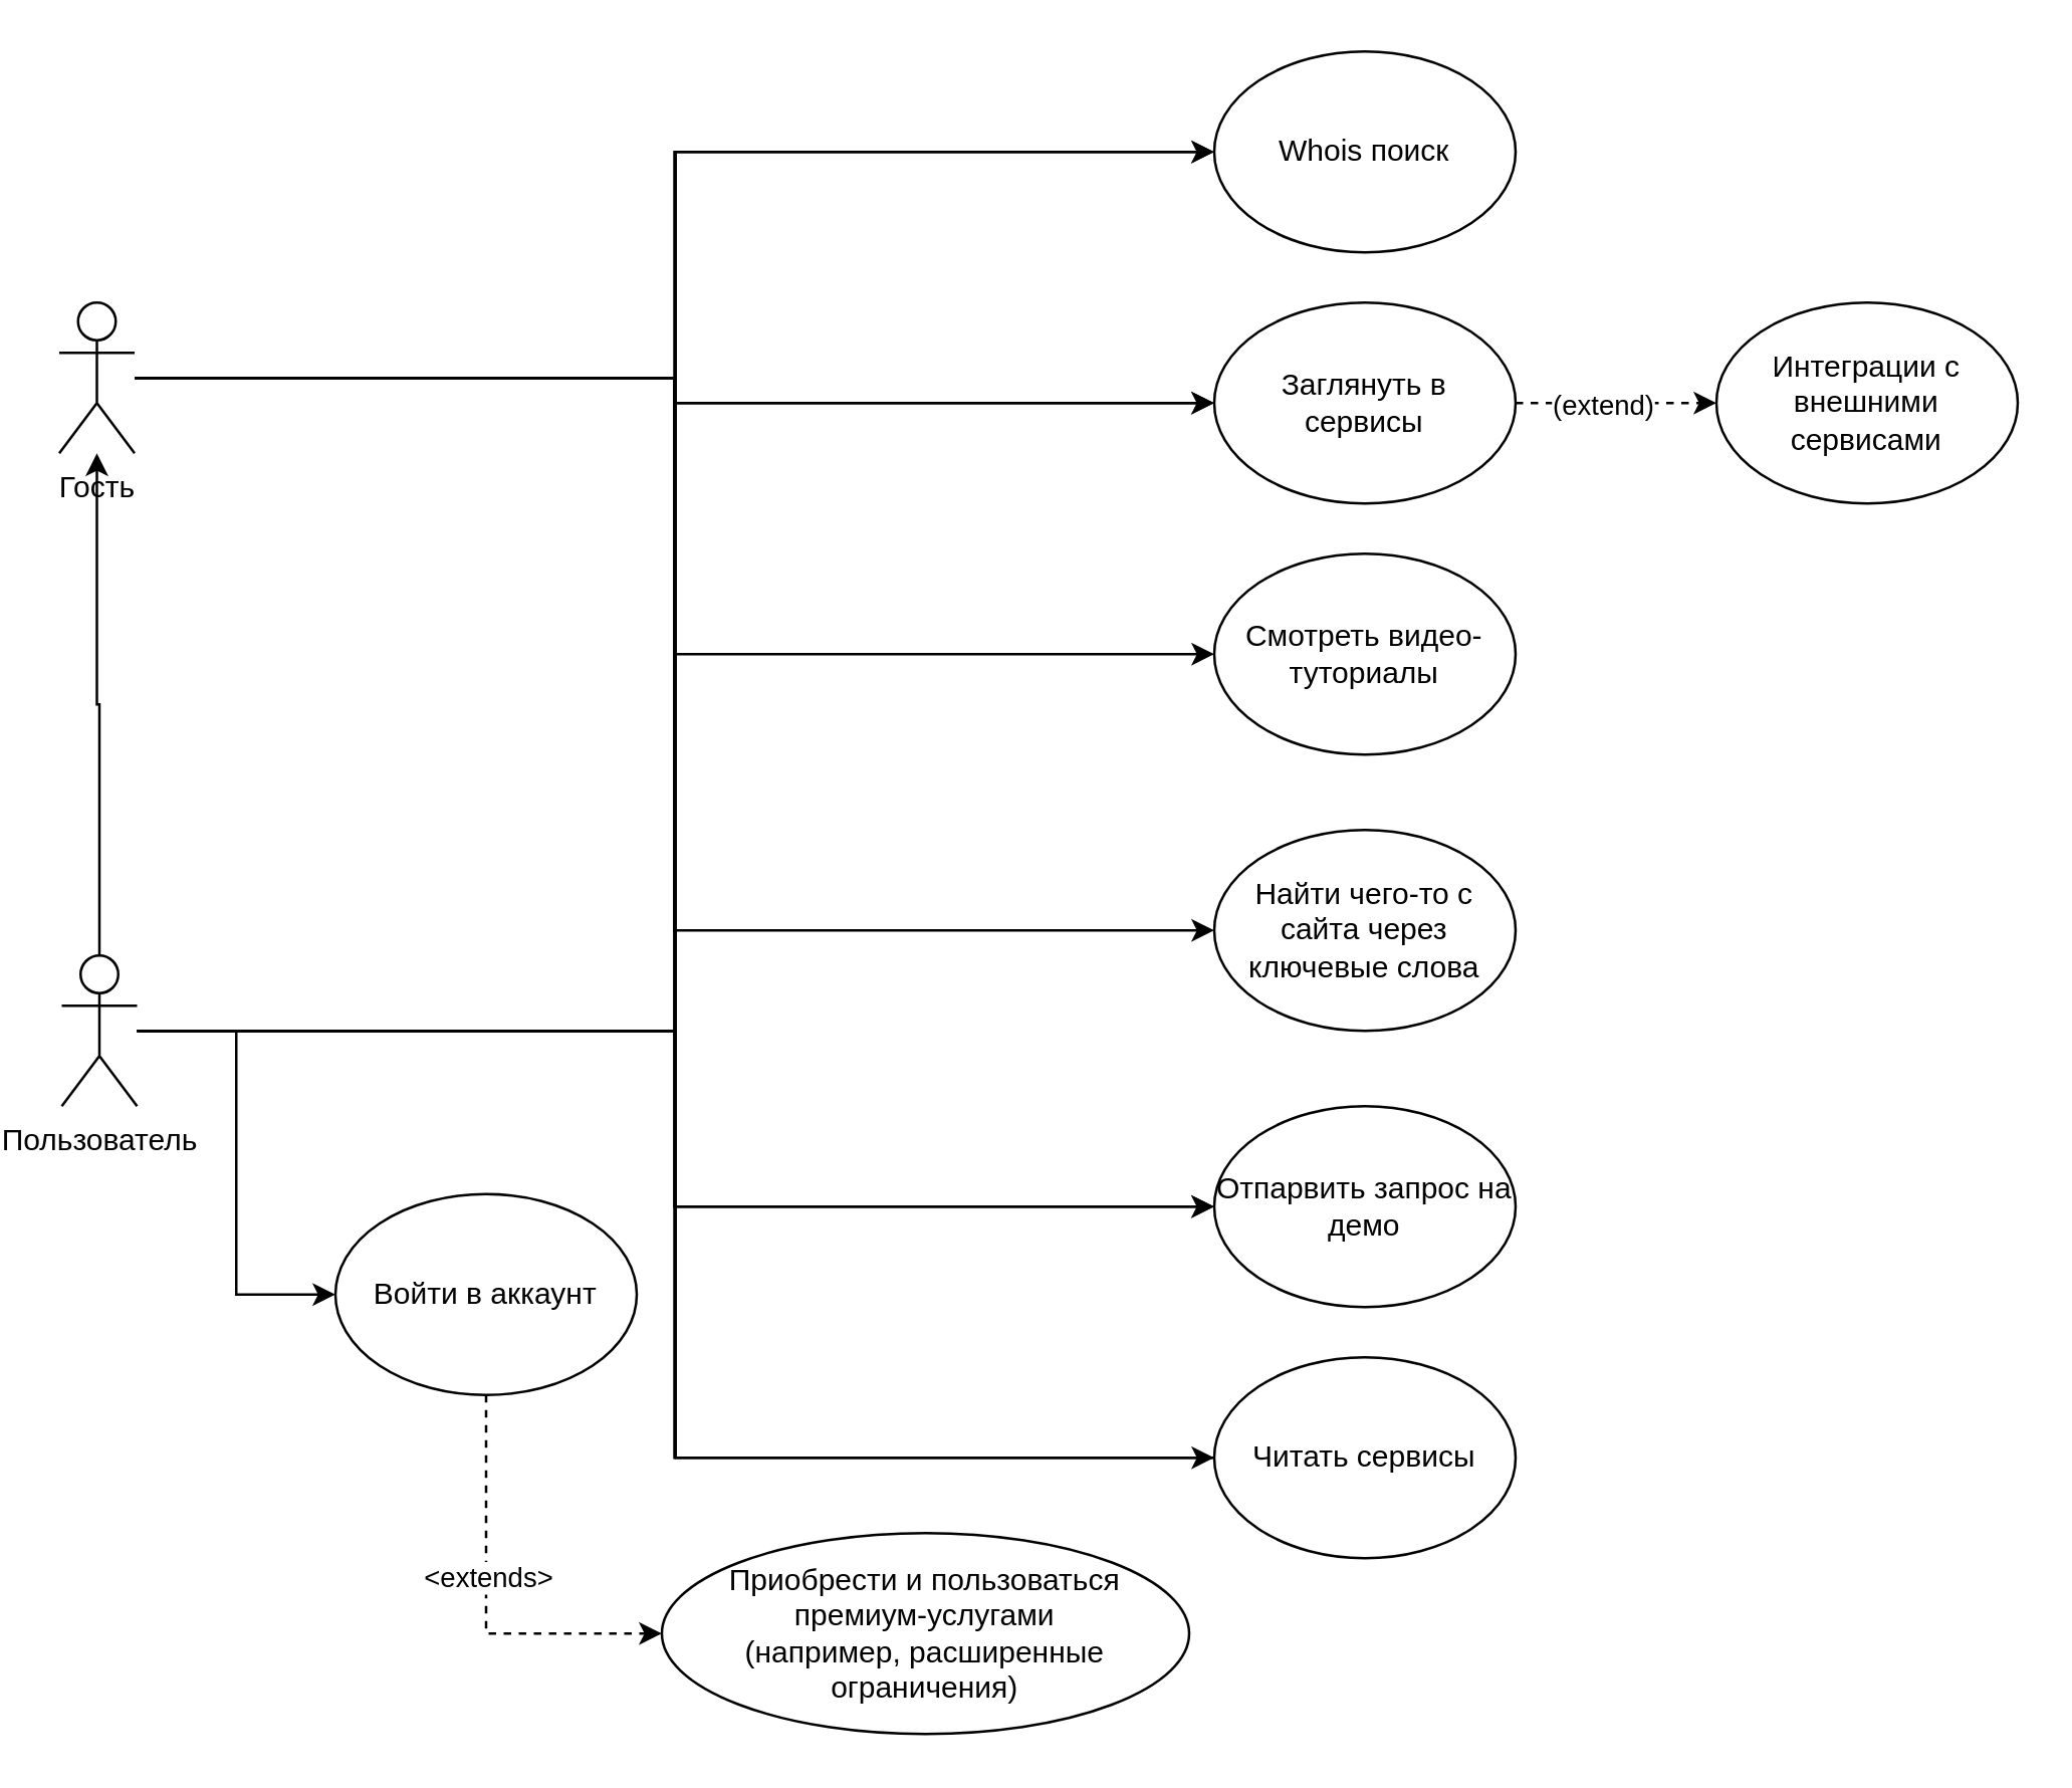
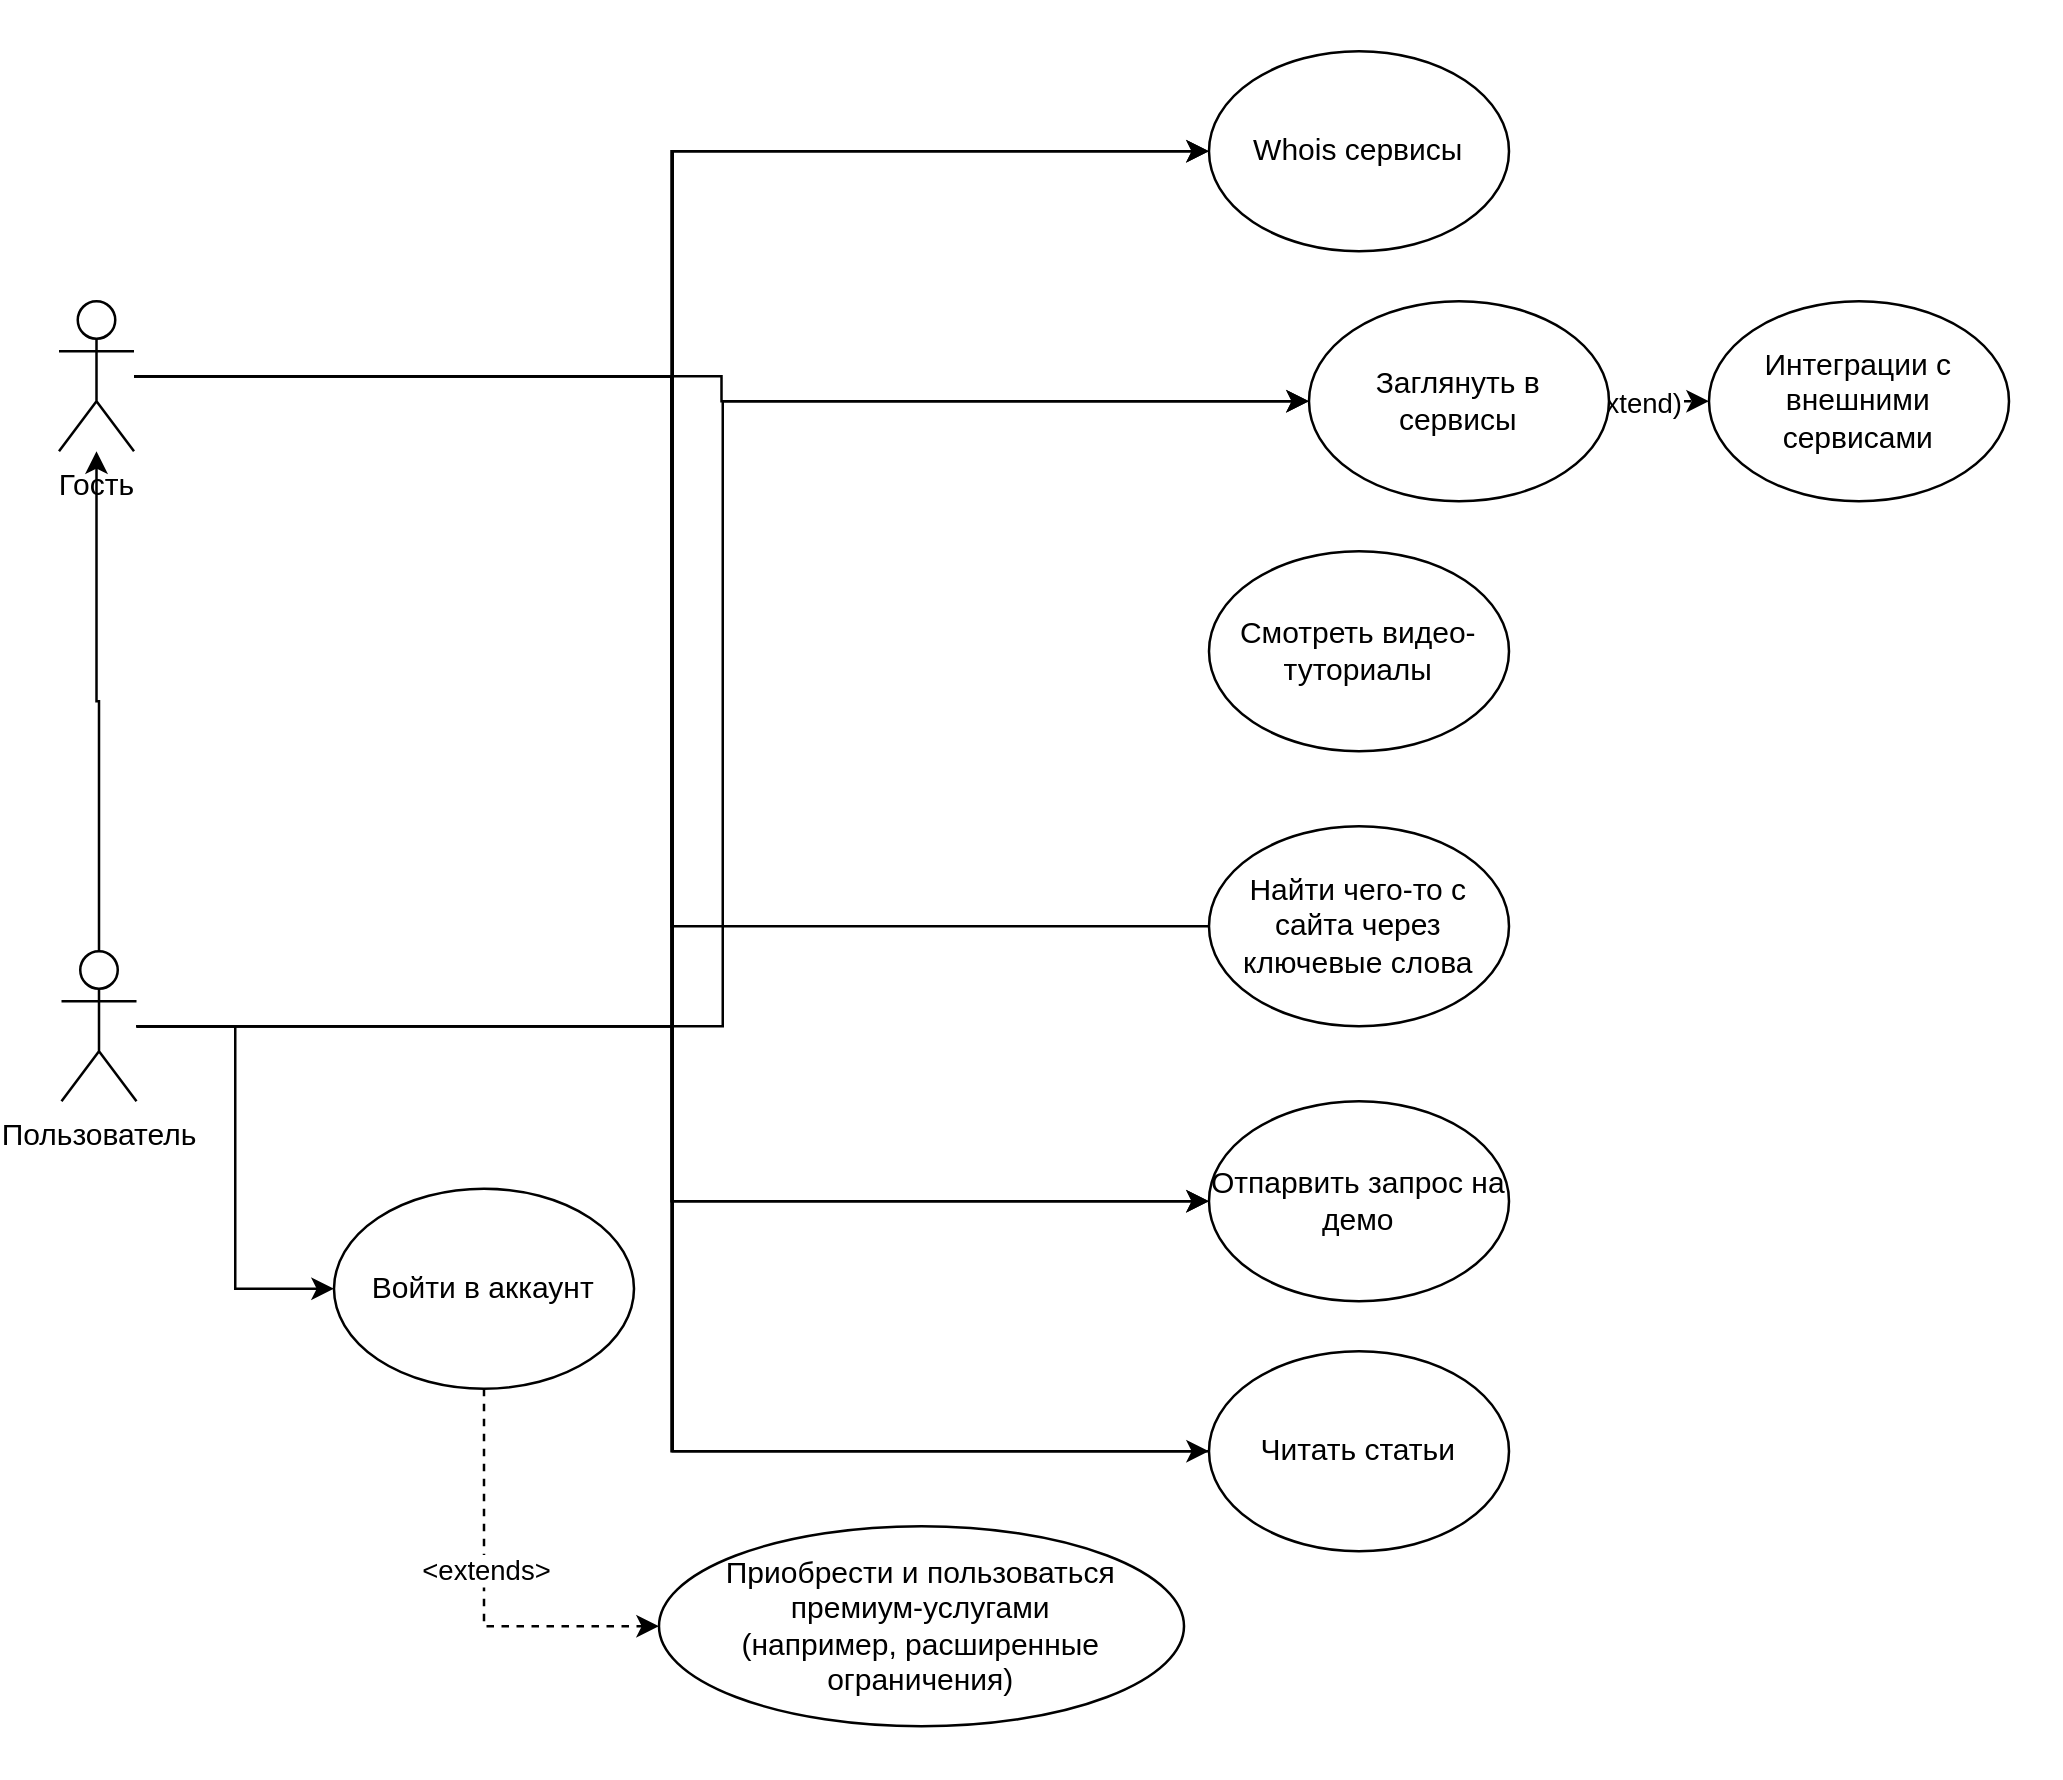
  <mxCell id="0" />
  <mxCell id="1" parent="0" />
  <mxCell id="2" style="edgeStyle=orthogonalEdgeStyle;rounded=0;orthogonalLoop=1;jettySize=auto;html=1;entryX=0;entryY=0.5;entryDx=0;entryDy=0;" parent="1" source="7" target="19" edge="1"><mxGeometry relative="1" as="geometry" /></mxCell>
  <mxCell id="3" style="edgeStyle=orthogonalEdgeStyle;rounded=0;orthogonalLoop=1;jettySize=auto;html=1;" parent="1" source="7" target="22" edge="1"><mxGeometry relative="1" as="geometry" /></mxCell>
- <mxCell id="4" style="edgeStyle=orthogonalEdgeStyle;rounded=0;orthogonalLoop=1;jettySize=auto;html=1;entryX=0;entryY=0.5;entryDx=0;entryDy=0;" parent="1" source="7" target="24" edge="1"><mxGeometry relative="1" as="geometry" /></mxCell>
+ <mxCell id="4" style="edgeStyle=orthogonalEdgeStyle;rounded=0;orthogonalLoop=1;jettySize=auto;html=1;entryX=0;entryY=0.5;entryDx=0;entryDy=0;endArrow=none;" parent="1" source="7" target="24" edge="1"><mxGeometry relative="1" as="geometry" /></mxCell>
  <mxCell id="5" style="edgeStyle=orthogonalEdgeStyle;rounded=0;orthogonalLoop=1;jettySize=auto;html=1;entryX=0;entryY=0.5;entryDx=0;entryDy=0;" parent="1" source="7" target="25" edge="1"><mxGeometry relative="1" as="geometry" /></mxCell>
  <mxCell id="6" style="edgeStyle=orthogonalEdgeStyle;rounded=0;orthogonalLoop=1;jettySize=auto;html=1;entryX=0;entryY=0.5;entryDx=0;entryDy=0;endArrow=none;" parent="1" source="7" target="27" edge="1"><mxGeometry relative="1" as="geometry" /></mxCell>
  <mxCell id="7" value="Гость" style="shape=umlActor;verticalLabelPosition=bottom;verticalAlign=top;html=1;" parent="1" vertex="1"><mxGeometry x="20" y="120" width="30" height="60" as="geometry" /></mxCell>
  <mxCell id="8" style="edgeStyle=orthogonalEdgeStyle;rounded=0;orthogonalLoop=1;jettySize=auto;html=1;entryX=0;entryY=0.5;entryDx=0;entryDy=0;" parent="1" source="15" target="18" edge="1"><mxGeometry relative="1" as="geometry" /></mxCell>
  <mxCell id="9" style="edgeStyle=orthogonalEdgeStyle;rounded=0;orthogonalLoop=1;jettySize=auto;html=1;entryX=0;entryY=0.5;entryDx=0;entryDy=0;" parent="1" source="15" target="19" edge="1"><mxGeometry relative="1" as="geometry" /></mxCell>
- <mxCell id="10" style="edgeStyle=orthogonalEdgeStyle;rounded=0;orthogonalLoop=1;jettySize=auto;html=1;entryX=0;entryY=0.5;entryDx=0;entryDy=0;" parent="1" source="15" target="23" edge="1"><mxGeometry relative="1" as="geometry" /></mxCell>
  <mxCell id="11" style="edgeStyle=orthogonalEdgeStyle;rounded=0;orthogonalLoop=1;jettySize=auto;html=1;entryX=0;entryY=0.5;entryDx=0;entryDy=0;" parent="1" source="15" target="22" edge="1"><mxGeometry relative="1" as="geometry" /></mxCell>
  <mxCell id="12" style="edgeStyle=orthogonalEdgeStyle;rounded=0;orthogonalLoop=1;jettySize=auto;html=1;" parent="1" source="15" target="7" edge="1"><mxGeometry relative="1" as="geometry" /></mxCell>
  <mxCell id="13" style="edgeStyle=orthogonalEdgeStyle;rounded=0;orthogonalLoop=1;jettySize=auto;html=1;entryX=0;entryY=0.5;entryDx=0;entryDy=0;" parent="1" source="15" target="25" edge="1"><mxGeometry relative="1" as="geometry" /></mxCell>
  <mxCell id="14" style="edgeStyle=orthogonalEdgeStyle;rounded=0;orthogonalLoop=1;jettySize=auto;html=1;entryX=0;entryY=0.5;entryDx=0;entryDy=0;" parent="1" source="15" target="27" edge="1"><mxGeometry relative="1" as="geometry" /></mxCell>
  <mxCell id="15" value="Пользователь" style="shape=umlActor;verticalLabelPosition=bottom;verticalAlign=top;html=1;" parent="1" vertex="1"><mxGeometry x="21" y="380" width="30" height="60" as="geometry" /></mxCell>
  <mxCell id="16" style="edgeStyle=orthogonalEdgeStyle;rounded=0;orthogonalLoop=1;jettySize=auto;html=1;entryX=0;entryY=0.5;entryDx=0;entryDy=0;dashed=1;" parent="1" source="18" target="28" edge="1"><mxGeometry relative="1" as="geometry"><Array as="points"><mxPoint x="190" y="650" /></Array></mxGeometry></mxCell>
  <mxCell id="17" value="&amp;lt;extends&amp;gt;" style="edgeLabel;html=1;align=center;verticalAlign=middle;resizable=0;points=[];" parent="16" vertex="1" connectable="0"><mxGeometry x="-0.131" relative="1" as="geometry"><mxPoint as="offset" /></mxGeometry></mxCell>
  <mxCell id="18" value="Войти в аккаунт" style="ellipse;whiteSpace=wrap;html=1;" parent="1" vertex="1"><mxGeometry x="130" y="475" width="120" height="80" as="geometry" /></mxCell>
- <mxCell id="19" value="Whois поиск" style="ellipse;whiteSpace=wrap;html=1;" parent="1" vertex="1"><mxGeometry x="480" y="20" width="120" height="80" as="geometry" /></mxCell>
+ <mxCell id="19" value="Whois сервисы" style="ellipse;whiteSpace=wrap;html=1;" parent="1" vertex="1"><mxGeometry x="480" y="20" width="120" height="80" as="geometry" /></mxCell>
  <mxCell id="20" style="edgeStyle=orthogonalEdgeStyle;rounded=0;orthogonalLoop=1;jettySize=auto;html=1;dashed=1;entryX=0;entryY=0.5;entryDx=0;entryDy=0;" parent="1" source="22" target="26" edge="1"><mxGeometry relative="1" as="geometry"><mxPoint x="690" y="150" as="targetPoint" /></mxGeometry></mxCell>
  <mxCell id="21" value="(extend)" style="edgeLabel;html=1;align=center;verticalAlign=middle;resizable=0;points=[];" parent="20" vertex="1" connectable="0"><mxGeometry x="0.325" y="2" relative="1" as="geometry"><mxPoint x="-19" y="2" as="offset" /></mxGeometry></mxCell>
- <mxCell id="22" value="Заглянуть в&lt;div&gt;сервисы&lt;/div&gt;" style="ellipse;whiteSpace=wrap;html=1;" parent="1" vertex="1"><mxGeometry x="480" y="120" width="120" height="80" as="geometry" /></mxCell>
+ <mxCell id="22" value="Заглянуть в&lt;div&gt;сервисы&lt;/div&gt;" style="ellipse;whiteSpace=wrap;html=1;" parent="1" vertex="1"><mxGeometry x="520" y="120" width="120" height="80" as="geometry" /></mxCell>
  <mxCell id="23" value="Смотреть видео-туториалы" style="ellipse;whiteSpace=wrap;html=1;" parent="1" vertex="1"><mxGeometry x="480" y="220" width="120" height="80" as="geometry" /></mxCell>
  <mxCell id="24" value="Найти чего-то с сайта через ключевые слова" style="ellipse;whiteSpace=wrap;html=1;" parent="1" vertex="1"><mxGeometry x="480" y="330" width="120" height="80" as="geometry" /></mxCell>
  <mxCell id="25" value="Отпарвить запрос на демо" style="ellipse;whiteSpace=wrap;html=1;" parent="1" vertex="1"><mxGeometry x="480" y="440" width="120" height="80" as="geometry" /></mxCell>
  <mxCell id="26" value="Интеграции с внешними сервисами" style="ellipse;whiteSpace=wrap;html=1;" parent="1" vertex="1"><mxGeometry x="680" y="120" width="120" height="80" as="geometry" /></mxCell>
- <mxCell id="27" value="Читать сервисы" style="ellipse;whiteSpace=wrap;html=1;" parent="1" vertex="1"><mxGeometry x="480" y="540" width="120" height="80" as="geometry" /></mxCell>
+ <mxCell id="27" value="Читать статьи" style="ellipse;whiteSpace=wrap;html=1;" parent="1" vertex="1"><mxGeometry x="480" y="540" width="120" height="80" as="geometry" /></mxCell>
  <mxCell id="28" value="Приобрести и пользоваться премиум-услугами&lt;div&gt;(например, расширенные ограничения)&lt;/div&gt;" style="ellipse;whiteSpace=wrap;html=1;" parent="1" vertex="1"><mxGeometry x="260" y="610" width="210" height="80" as="geometry" /></mxCell>
